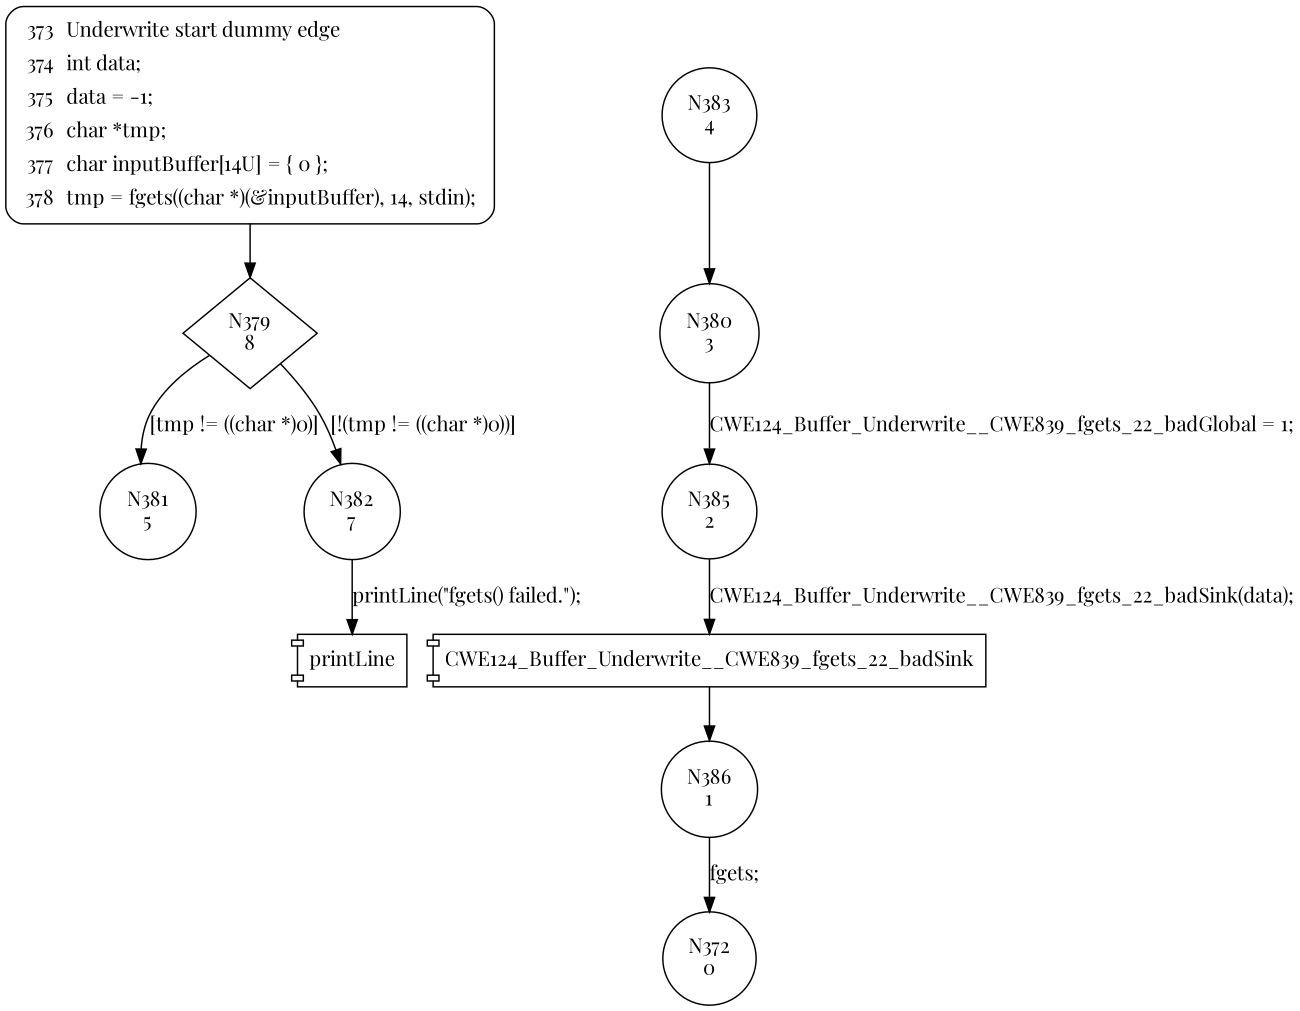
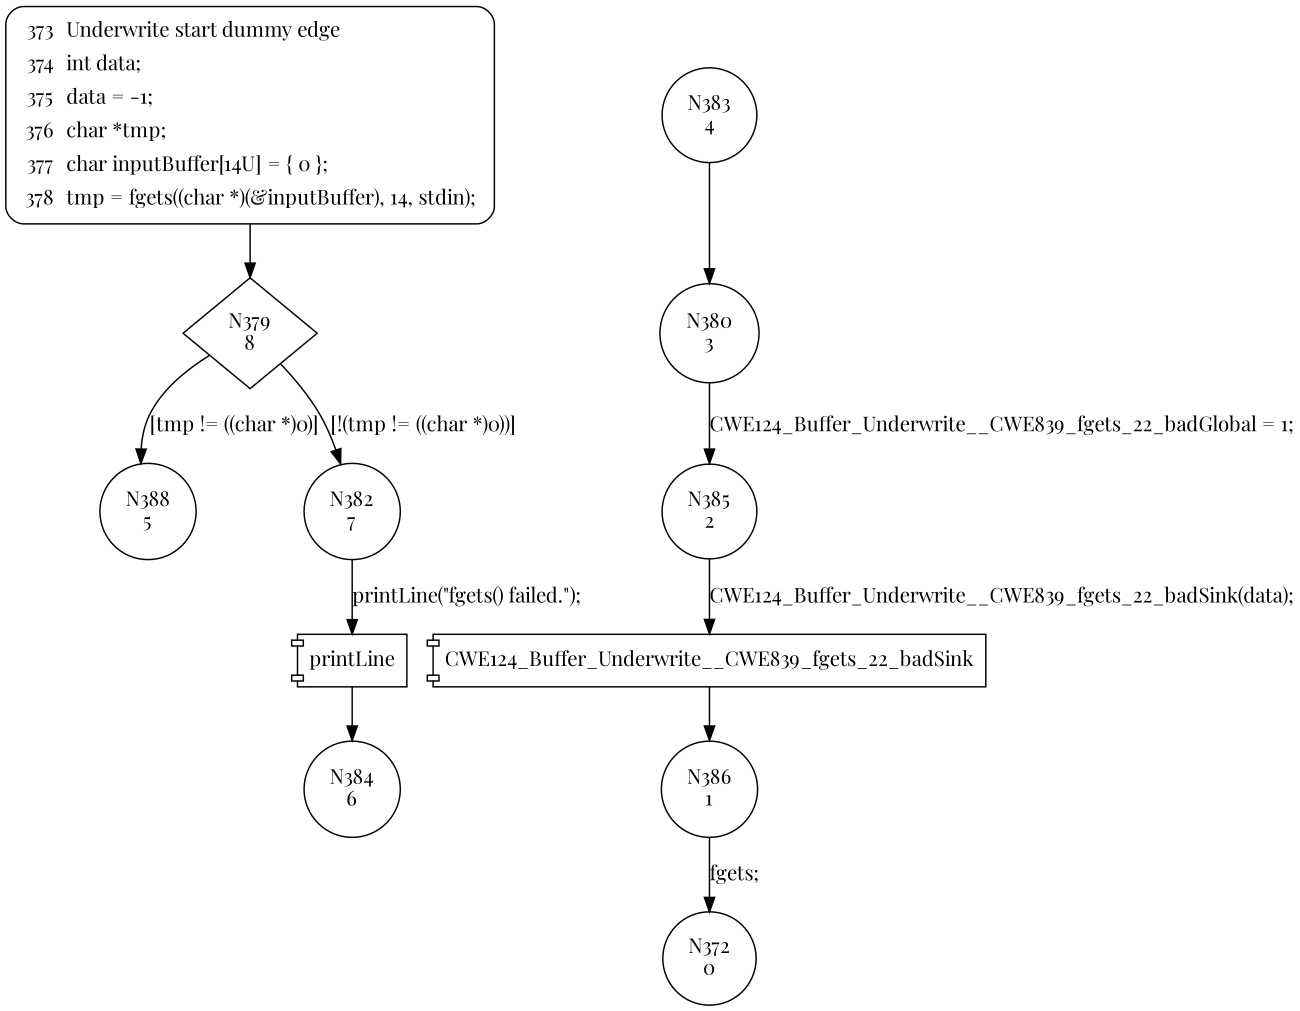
  digraph {
    fontname="Playfair Display"
    node [fontname="Playfair Display" shape=circle]
    edge [fontname="Playfair Display"]
    n1 [label="N379\n8" shape=diamond]
-   n2 [label="N381\n5"]
+   n2 [label="N388\n5"]
    n3 [label="N382\n7"]
    n4 [label=printLine shape=component]
    n5 [label="N383\n4"]
    n6 [label="N380\n3"]
+   n7 [label="N384\n6"]
    n8 [label="N385\n2"]
    n9 [label=CWE124_Buffer_Underwrite__CWE839_fgets_22_badSink shape=component]
    n10 [label="N386\n1"]
    n11 [label="N372\n0"]
    n12 [fillcolor=white label=<<table border="0" cellborder="0" cellpadding="3" bgcolor="white"><tr><td align="right">373</td><td align="left">Underwrite start dummy edge</td></tr><tr><td align="right">374</td><td align="left">int data;</td></tr><tr><td align="right">375</td><td align="left">data = -1;</td></tr><tr><td align="right">376</td><td align="left">char *tmp;</td></tr><tr><td align="right">377</td><td align="left">char inputBuffer[14U] = &#123; 0 &#125;;</td></tr><tr><td align="right">378</td><td align="left">tmp = fgets((char *)(&amp;inputBuffer), 14, stdin);</td></tr></table>> penwidth=1 shape=Mrecord style="filled,bold"]
    n1 -> n2 [label="[tmp != ((char *)0)]"]
    n1 -> n3 [label="[!(tmp != ((char *)0))]"]
    n3 -> n4 [label="printLine(\"fgets() failed.\");"]
+   n4 -> n7
    n5 -> n6
    n6 -> n8 [label="CWE124_Buffer_Underwrite__CWE839_fgets_22_badGlobal = 1;"]
    n8 -> n9 [label="CWE124_Buffer_Underwrite__CWE839_fgets_22_badSink(data);"]
    n9 -> n10
    n10 -> n11 [label="fgets;"]
    n12 -> n1
  }
